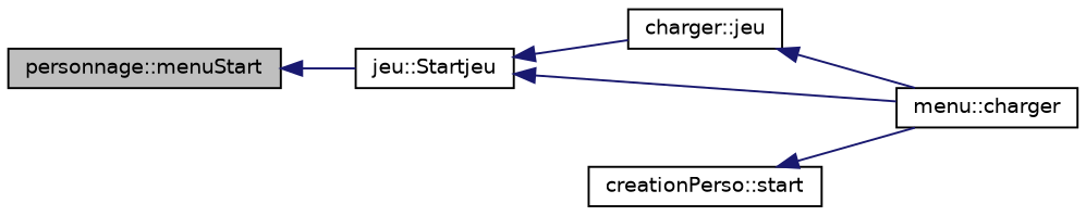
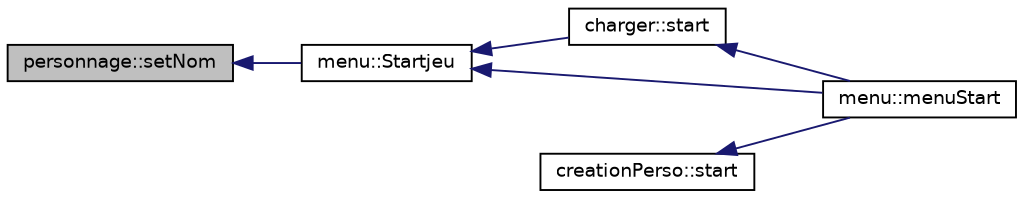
  digraph {
    rankdir=LR
    node [color=black fillcolor=white fontname=Helvetica fontsize=10 shape=record style=filled]
    edge [color=midnightblue dir=back fontname=Helvetica fontsize=10 labelfontname=Helvetica labelfontsize=10 style=solid]
-   n1 [fillcolor=grey75 fontcolor=black height=0.2 label="personnage::menuStart" width=0.4]
-   n2 [height=0.2 label="jeu::Startjeu" width=0.4]
-   n3 [height=0.2 label="charger::jeu" width=0.4]
-   n4 [height=0.2 label="menu::charger" width=0.4]
+   n1 [fillcolor=grey75 fontcolor=black height=0.2 label="personnage::setNom" width=0.4]
+   n2 [height=0.2 label="menu::Startjeu" width=0.4]
+   n3 [height=0.2 label="charger::start" width=0.4]
+   n4 [height=0.2 label="menu::menuStart" width=0.4]
    n5 [height=0.2 label="creationPerso::start" width=0.4]
    n1 -> n2
    n2 -> n3
    n2 -> n4
    n3 -> n4
    n5 -> n4
  }
